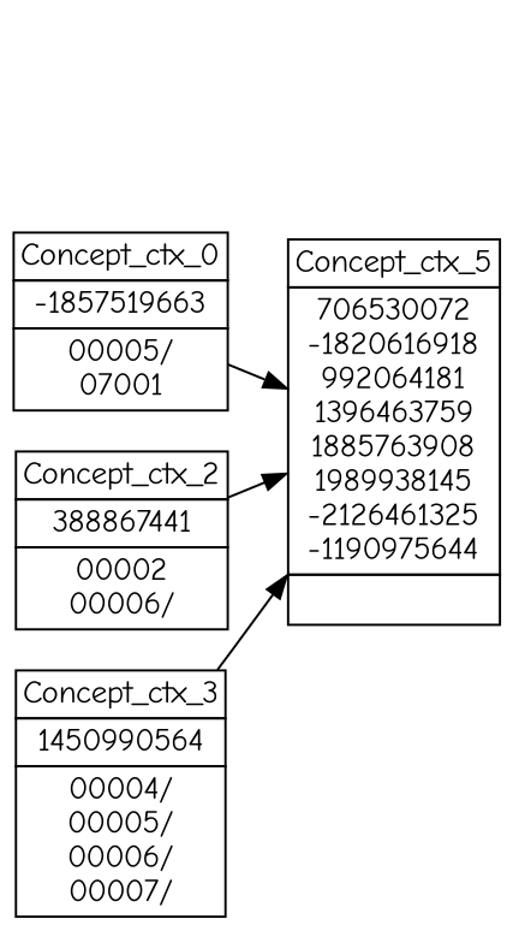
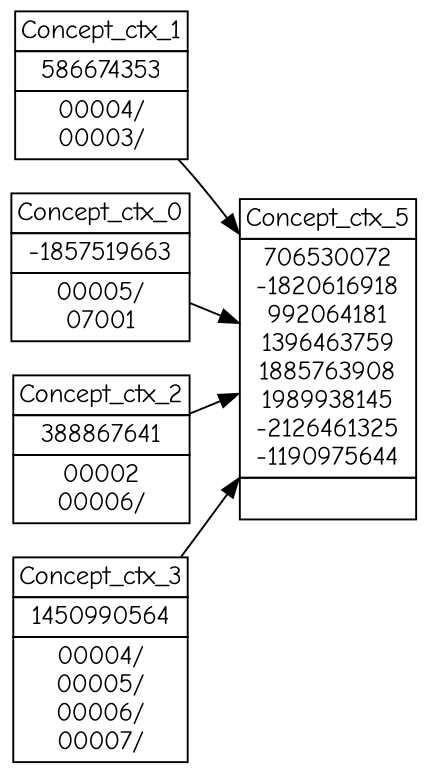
  digraph {
    fontname="Comic Neue"
    nodesep=0.2
    rankdir=LR
    ranksep=0.3
    node [fontname="Comic Neue" margin="0.03,0.03" shape=none]
    edge [fontname="Comic Neue" headport=p tailport=p]
+   n1 [label=<<table border="0" cellborder="1" cellspacing="0" port="p"><tr><td>Concept_ctx_1</td></tr><tr><td>586674353<br/></td></tr><tr><td>00004/<br/>00003/<br/></td></tr></table>>]
    n2 [label=<<table border="0" cellborder="1" cellspacing="0" port="p"><tr><td>Concept_ctx_5</td></tr><tr><td>706530072<br/>-1820616918<br/>992064181<br/>1396463759<br/>1885763908<br/>1989938145<br/>-2126461325<br/>-1190975644<br/></td></tr><tr><td><br/></td></tr></table>>]
    n3 [label=<<table border="0" cellborder="1" cellspacing="0" port="p"><tr><td>Concept_ctx_0</td></tr><tr><td>-1857519663<br/></td></tr><tr><td>00005/<br/>07001<br/></td></tr></table>>]
-   n4 [label=<<table border="0" cellborder="1" cellspacing="0" port="p"><tr><td>Concept_ctx_2</td></tr><tr><td>388867441<br/></td></tr><tr><td>00002<br/>00006/<br/></td></tr></table>>]
+   n4 [label=<<table border="0" cellborder="1" cellspacing="0" port="p"><tr><td>Concept_ctx_2</td></tr><tr><td>388867641<br/></td></tr><tr><td>00002<br/>00006/<br/></td></tr></table>>]
    n5 [label=<<table border="0" cellborder="1" cellspacing="0" port="p"><tr><td>Concept_ctx_3</td></tr><tr><td>1450990564<br/></td></tr><tr><td>00004/<br/>00005/<br/>00006/<br/>00007/<br/></td></tr></table>>]
+   n1 -> n2
    n3 -> n2
    n4 -> n2
    n5 -> n2
  }
